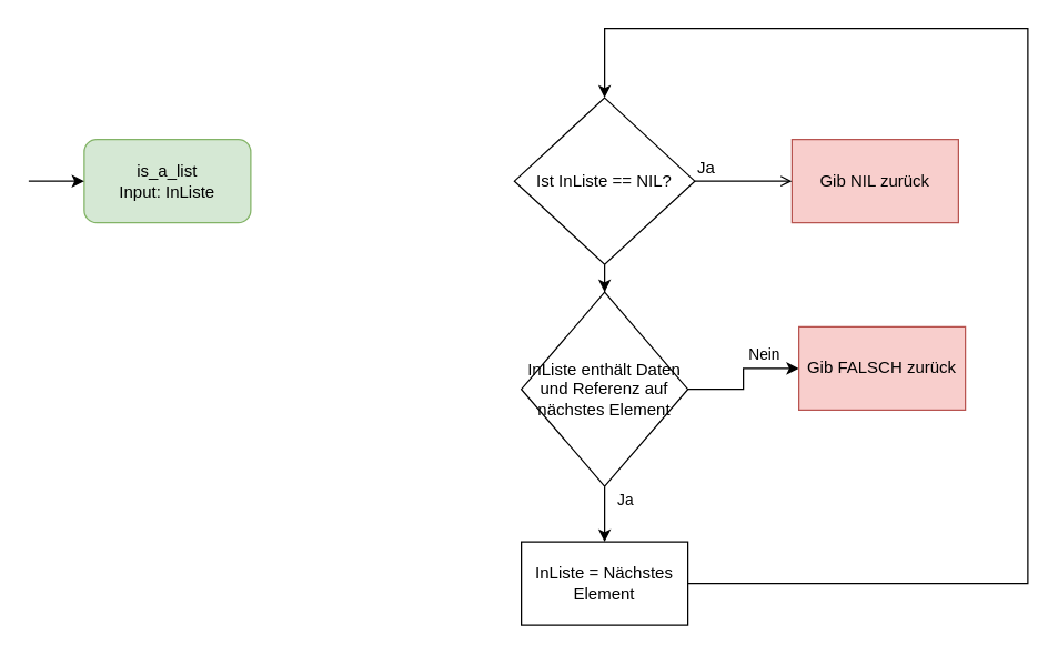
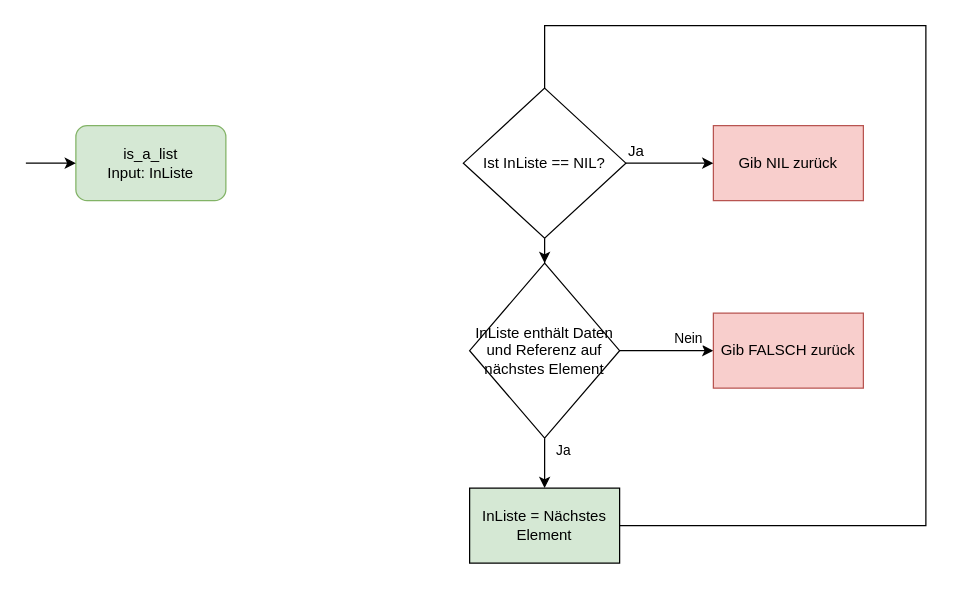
  <mxCell id="0" />
  <mxCell id="1" parent="0" />
  <mxCell id="2" value="is_a_list&lt;br&gt;Input: InListe" style="rounded=1;whiteSpace=wrap;html=1;fillColor=#d5e8d4;strokeColor=#82b366;" vertex="1" parent="1"><mxGeometry x="60" y="100" width="120" height="60" as="geometry" /></mxCell>
  <mxCell id="3" value="" style="endArrow=classic;html=1;" edge="1" parent="1" target="2"><mxGeometry width="50" height="50" relative="1" as="geometry"><mxPoint x="20" y="130" as="sourcePoint" /><mxPoint x="400" y="370" as="targetPoint" /></mxGeometry></mxCell>
  <mxCell id="4" value="Gib NIL zurück" style="rounded=0;whiteSpace=wrap;html=1;fillColor=#f8cecc;strokeColor=#b85450;" vertex="1" parent="1"><mxGeometry x="570" y="100" width="120" height="60" as="geometry" /></mxCell>
- <mxCell id="5" style="edgeStyle=orthogonalEdgeStyle;rounded=0;orthogonalLoop=1;jettySize=auto;html=1;endArrow=open;" edge="1" parent="1" source="8" target="4"><mxGeometry relative="1" as="geometry" /></mxCell>
+ <mxCell id="5" style="edgeStyle=orthogonalEdgeStyle;rounded=0;orthogonalLoop=1;jettySize=auto;html=1;" edge="1" parent="1" source="8" target="4"><mxGeometry relative="1" as="geometry" /></mxCell>
  <mxCell id="6" value="Ja" style="text;html=1;align=center;verticalAlign=middle;resizable=0;points=[];" vertex="1" connectable="0" parent="5"><mxGeometry x="-0.16" y="-3" relative="1" as="geometry"><mxPoint x="-22" y="-13" as="offset" /></mxGeometry></mxCell>
  <mxCell id="7" style="edgeStyle=orthogonalEdgeStyle;rounded=0;orthogonalLoop=1;jettySize=auto;html=1;" edge="1" parent="1" source="8" target="13"><mxGeometry relative="1" as="geometry" /></mxCell>
  <mxCell id="8" value="Ist InListe == NIL?" style="rhombus;whiteSpace=wrap;html=1;" vertex="1" parent="1"><mxGeometry x="370" y="70" width="130" height="120" as="geometry" /></mxCell>
- <mxCell id="9" style="edgeStyle=orthogonalEdgeStyle;rounded=0;orthogonalLoop=1;jettySize=auto;html=1;" edge="1" parent="1" source="10" target="8"><mxGeometry relative="1" as="geometry"><Array as="points"><mxPoint x="740" y="420" /><mxPoint x="740" y="20" /><mxPoint x="435" y="20" /></Array></mxGeometry></mxCell>
- <mxCell id="10" value="InListe = Nächstes Element" style="rounded=0;whiteSpace=wrap;html=1;" vertex="1" parent="1"><mxGeometry x="375" y="390" width="120" height="60" as="geometry" /></mxCell>
+ <mxCell id="9" style="edgeStyle=orthogonalEdgeStyle;rounded=0;orthogonalLoop=1;jettySize=auto;html=1;endArrow=none;" edge="1" parent="1" source="10" target="8"><mxGeometry relative="1" as="geometry"><Array as="points"><mxPoint x="740" y="420" /><mxPoint x="740" y="20" /><mxPoint x="435" y="20" /></Array></mxGeometry></mxCell>
+ <mxCell id="10" value="InListe = Nächstes Element" style="rounded=0;whiteSpace=wrap;html=1;fillColor=#d5e8d4;" vertex="1" parent="1"><mxGeometry x="375" y="390" width="120" height="60" as="geometry" /></mxCell>
  <mxCell id="11" value="Ja" style="edgeStyle=orthogonalEdgeStyle;rounded=0;orthogonalLoop=1;jettySize=auto;html=1;" edge="1" parent="1" source="13" target="10"><mxGeometry x="-0.5" y="15" relative="1" as="geometry"><mxPoint as="offset" /></mxGeometry></mxCell>
  <mxCell id="12" value="Nein" style="edgeStyle=orthogonalEdgeStyle;rounded=0;orthogonalLoop=1;jettySize=auto;html=1;" edge="1" parent="1" source="13" target="14"><mxGeometry x="0.467" y="10" relative="1" as="geometry"><mxPoint as="offset" /></mxGeometry></mxCell>
  <mxCell id="13" value="InListe enthält Daten und Referenz auf nächstes Element" style="rhombus;whiteSpace=wrap;html=1;" vertex="1" parent="1"><mxGeometry x="375" y="210" width="120" height="140" as="geometry" /></mxCell>
- <mxCell id="14" value="Gib FALSCH zurück" style="rounded=0;whiteSpace=wrap;html=1;fillColor=#f8cecc;strokeColor=#b85450;" vertex="1" parent="1"><mxGeometry x="575" y="235" width="120" height="60" as="geometry" /></mxCell>
+ <mxCell id="14" value="Gib FALSCH zurück" style="rounded=0;whiteSpace=wrap;html=1;fillColor=#f8cecc;strokeColor=#b85450;" vertex="1" parent="1"><mxGeometry x="570" y="250" width="120" height="60" as="geometry" /></mxCell>
